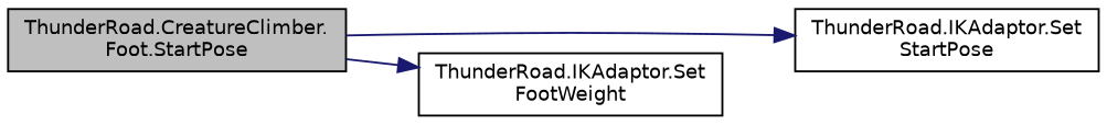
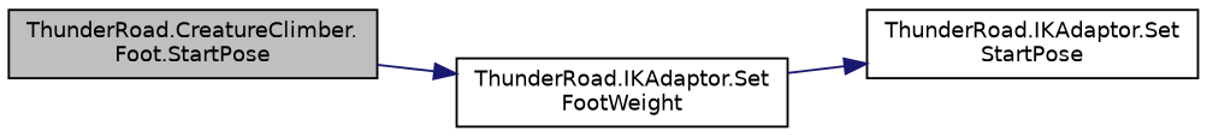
  digraph {
    rankdir=LR
    node [color=black fillcolor=white fontname=Helvetica fontsize=10 shape=record style=filled]
    edge [color=midnightblue fontname=Helvetica fontsize=10 labelfontname=Helvetica labelfontsize=10 style=solid]
    n1 [fillcolor=grey75 fontcolor=black height=0.2 label="ThunderRoad.CreatureClimber.\lFoot.StartPose" width=0.4]
    n2 [height=0.2 label="ThunderRoad.IKAdaptor.Set\lStartPose" width=0.4]
    n3 [height=0.2 label="ThunderRoad.IKAdaptor.Set\lFootWeight" width=0.4]
-   n1 -> n2
+   n3 -> n2
    n1 -> n3
  }
